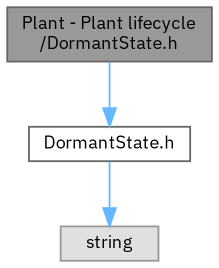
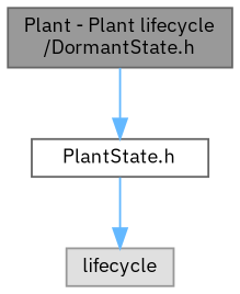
  digraph {
    fontname="IBM Plex Sans"
    node [fontname="IBM Plex Sans" fontsize=10 shape=box style=filled]
    edge [color=steelblue1 fontname="IBM Plex Sans" fontsize=10 labelfontname=Helvetica labelfontsize=10 style=solid]
    n1 [color=gray40 fillcolor=grey60 fontcolor=black height=0.2 label="Plant - Plant lifecycle\l/DormantState.h" width=0.4]
-   n2 [color=grey40 fillcolor=white height=0.2 label="DormantState.h" width=0.4]
-   n3 [color=grey60 fillcolor="#E0E0E0" height=0.2 label=string width=0.4]
+   n2 [color=grey40 fillcolor=white height=0.2 label="PlantState.h" width=0.4]
+   n3 [color=grey60 fillcolor="#E0E0E0" height=0.2 label=lifecycle width=0.4]
    n1 -> n2
    n2 -> n3
  }
